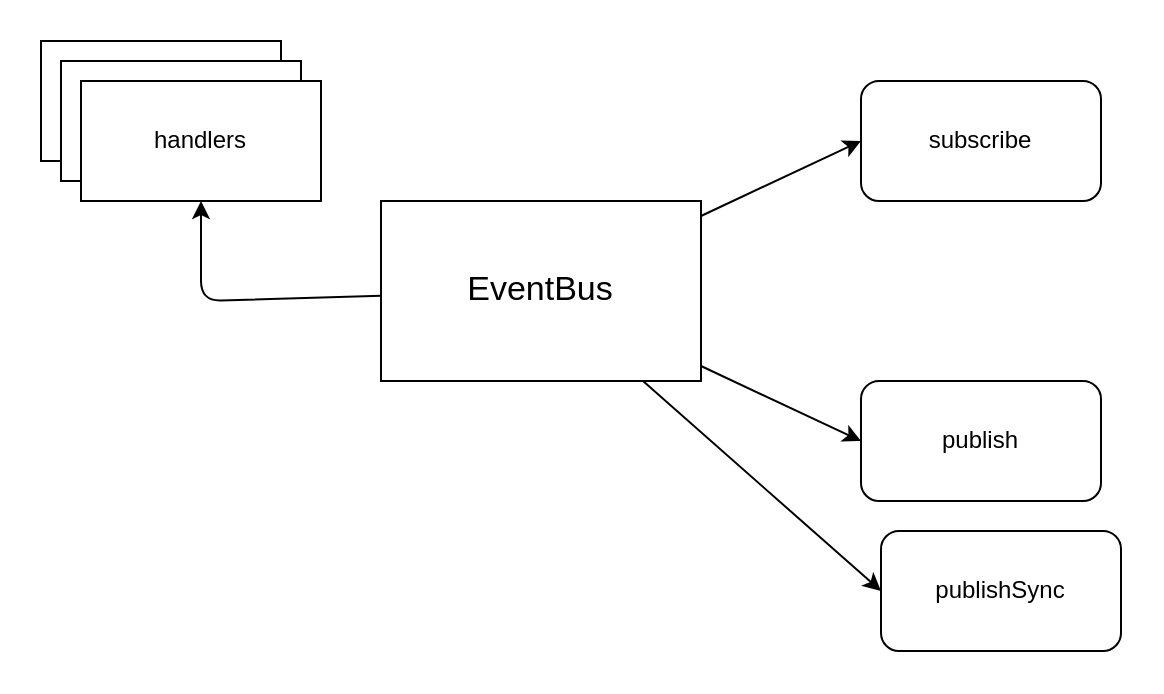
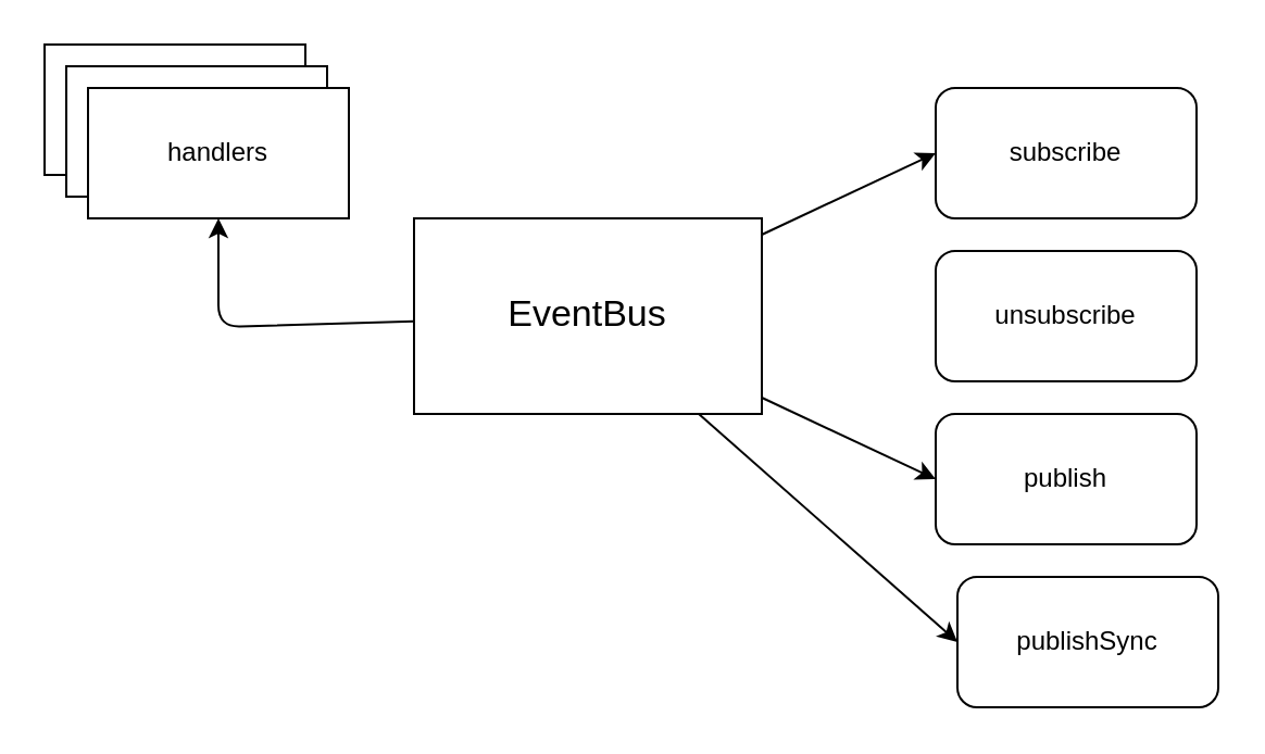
  <mxCell id="0" />
  <mxCell id="1" parent="0" />
  <mxCell id="2" style="edgeStyle=none;html=1;entryX=0;entryY=0.5;entryDx=0;entryDy=0;strokeColor=default;" parent="1" source="6" target="7" edge="1"><mxGeometry relative="1" as="geometry" /></mxCell>
  <mxCell id="3" style="edgeStyle=none;html=1;entryX=0.5;entryY=1;entryDx=0;entryDy=0;strokeColor=default;" parent="1" source="6" target="11" edge="1"><mxGeometry relative="1" as="geometry"><Array as="points"><mxPoint x="100" y="150" /></Array></mxGeometry></mxCell>
  <mxCell id="4" style="edgeStyle=none;html=1;entryX=0;entryY=0.5;entryDx=0;entryDy=0;strokeColor=default;" parent="1" source="6" target="12" edge="1"><mxGeometry relative="1" as="geometry" /></mxCell>
  <mxCell id="5" style="edgeStyle=none;html=1;entryX=0;entryY=0.5;entryDx=0;entryDy=0;" parent="1" source="6" target="13" edge="1"><mxGeometry relative="1" as="geometry" /></mxCell>
  <mxCell id="6" value="EventBus" style="rounded=0;whiteSpace=wrap;html=1;fontSize=17;" parent="1" vertex="1"><mxGeometry x="190" y="100" width="160" height="90" as="geometry" /></mxCell>
  <mxCell id="7" value="subscribe" style="rounded=1;whiteSpace=wrap;html=1;" parent="1" vertex="1"><mxGeometry x="430" y="40" width="120" height="60" as="geometry" /></mxCell>
+ <mxCell id="8" value="unsubscribe" style="rounded=1;whiteSpace=wrap;html=1;" parent="1" vertex="1"><mxGeometry x="430" y="115" width="120" height="60" as="geometry" /></mxCell>
  <mxCell id="9" value="" style="rounded=0;whiteSpace=wrap;html=1;" parent="1" vertex="1"><mxGeometry x="20" y="20" width="120" height="60" as="geometry" /></mxCell>
  <mxCell id="10" value="" style="rounded=0;whiteSpace=wrap;html=1;" parent="1" vertex="1"><mxGeometry x="30" y="30" width="120" height="60" as="geometry" /></mxCell>
  <mxCell id="11" value="handlers" style="rounded=0;whiteSpace=wrap;html=1;" parent="1" vertex="1"><mxGeometry x="40" y="40" width="120" height="60" as="geometry" /></mxCell>
  <mxCell id="12" value="publish" style="rounded=1;whiteSpace=wrap;html=1;" parent="1" vertex="1"><mxGeometry x="430" y="190" width="120" height="60" as="geometry" /></mxCell>
  <mxCell id="13" value="publishSync" style="rounded=1;whiteSpace=wrap;html=1;" parent="1" vertex="1"><mxGeometry x="440" y="265" width="120" height="60" as="geometry" /></mxCell>
